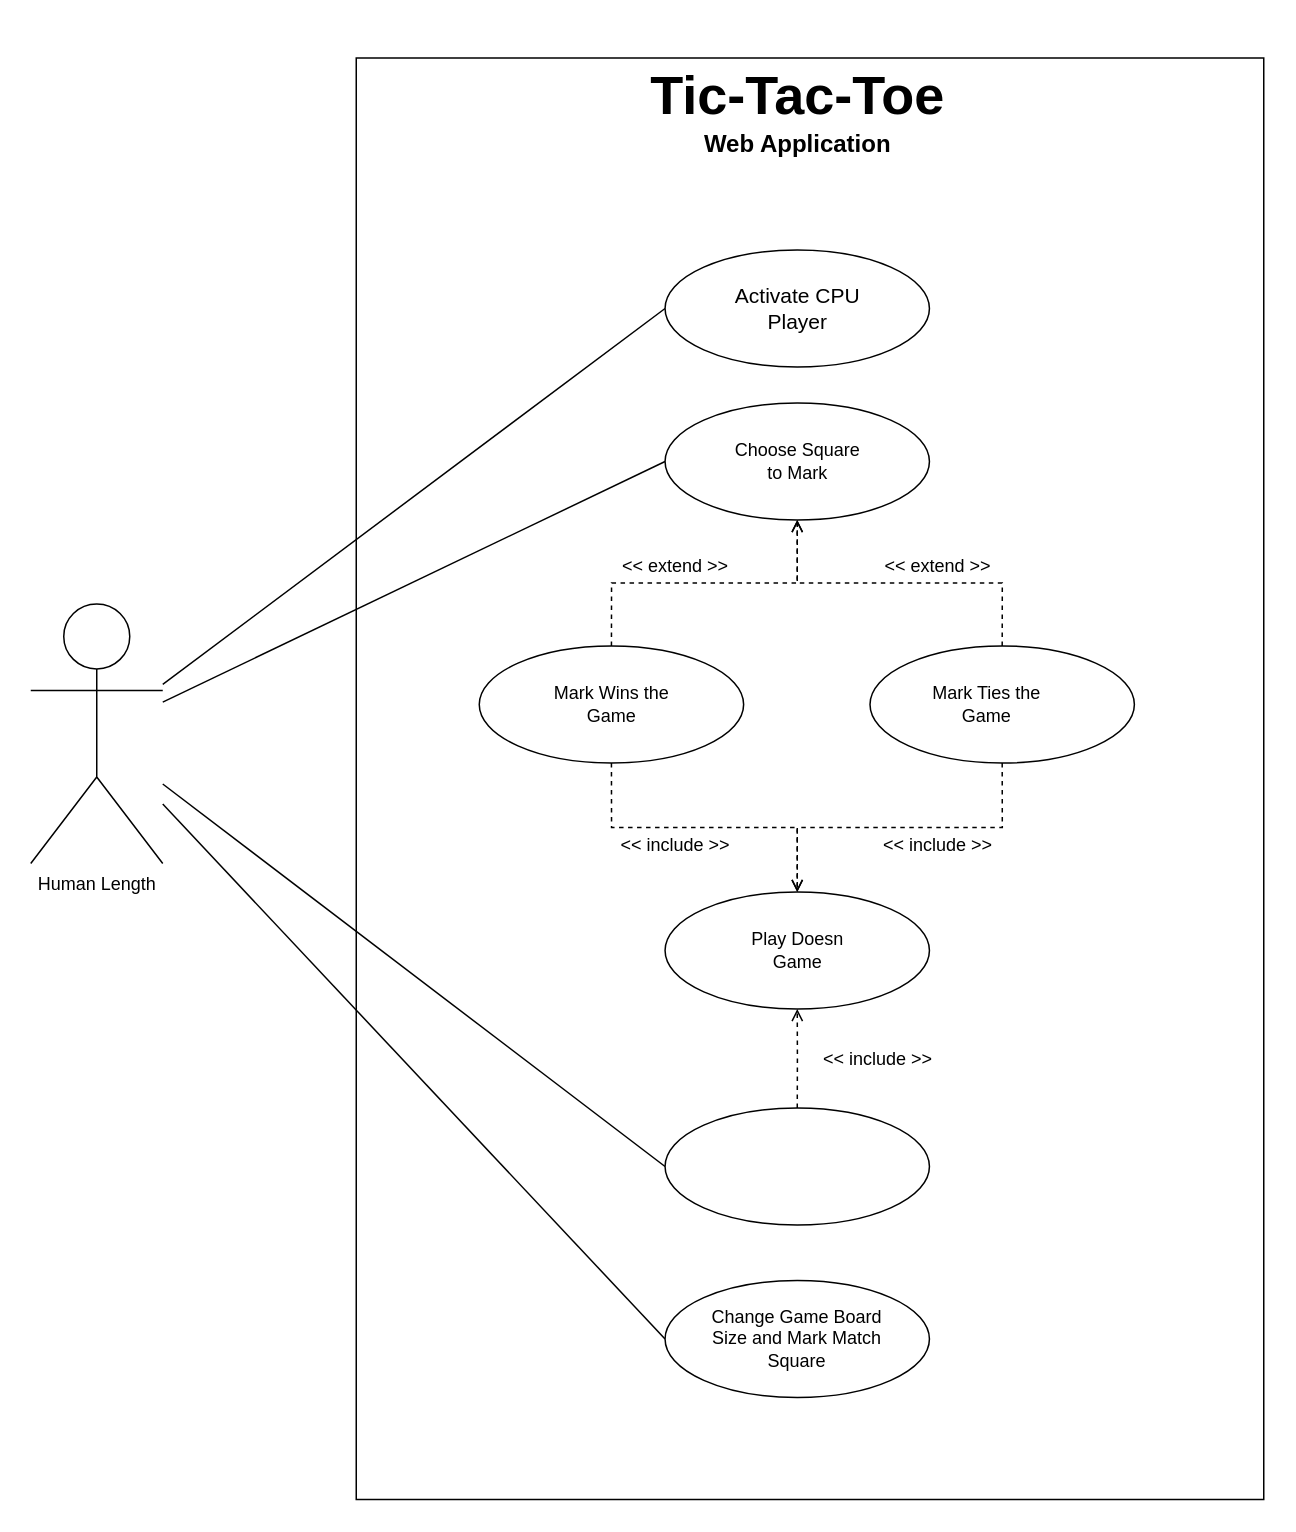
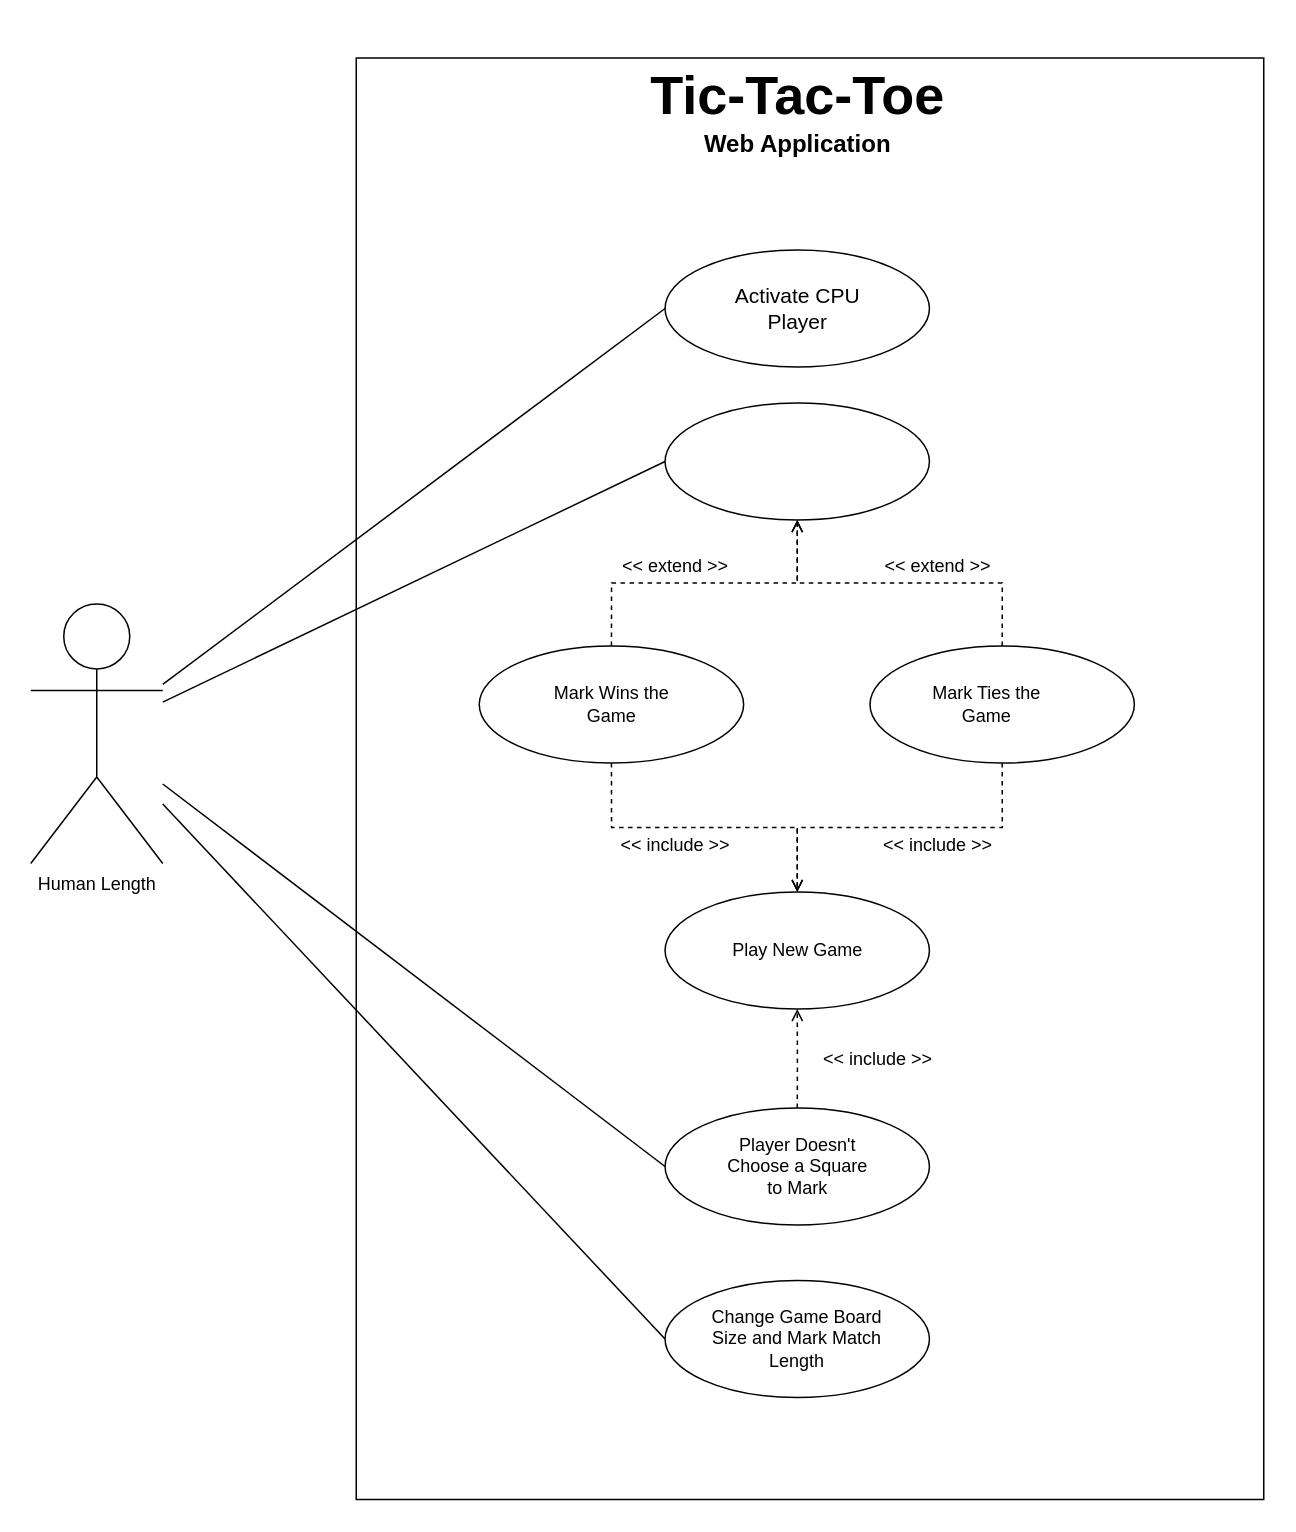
  <mxCell id="0" />
  <mxCell id="1" parent="0" />
  <mxCell id="2" value="" style="rounded=0;whiteSpace=wrap;html=1;" vertex="1" parent="1"><mxGeometry x="237" y="38" width="605" height="961" as="geometry" /></mxCell>
  <mxCell id="3" style="rounded=0;orthogonalLoop=1;jettySize=auto;html=1;entryX=0;entryY=0.5;entryDx=0;entryDy=0;endArrow=none;endFill=0;" edge="1" parent="1" source="7" target="8"><mxGeometry relative="1" as="geometry" /></mxCell>
  <mxCell id="4" style="rounded=0;orthogonalLoop=1;jettySize=auto;html=1;entryX=0;entryY=0.5;entryDx=0;entryDy=0;endArrow=none;endFill=0;" edge="1" parent="1" source="7" target="10"><mxGeometry relative="1" as="geometry" /></mxCell>
  <mxCell id="5" style="rounded=0;orthogonalLoop=1;jettySize=auto;html=1;entryX=0;entryY=0.5;entryDx=0;entryDy=0;endArrow=none;endFill=0;" edge="1" parent="1" source="7" target="25"><mxGeometry relative="1" as="geometry" /></mxCell>
  <mxCell id="6" style="rounded=0;orthogonalLoop=1;jettySize=auto;html=1;entryX=0;entryY=0.5;entryDx=0;entryDy=0;endArrow=none;endFill=0;" edge="1" parent="1" source="7" target="23"><mxGeometry relative="1" as="geometry" /></mxCell>
  <mxCell id="7" value="Human Length" style="shape=umlActor;verticalLabelPosition=bottom;verticalAlign=top;html=1;outlineConnect=0;" vertex="1" parent="1"><mxGeometry x="20" y="402" width="88" height="173" as="geometry" /></mxCell>
  <mxCell id="8" value="" style="ellipse;whiteSpace=wrap;html=1;" vertex="1" parent="1"><mxGeometry x="442.87" y="166" width="176.25" height="78" as="geometry" /></mxCell>
  <mxCell id="9" value="&lt;font style=&quot;font-size: 14px;&quot;&gt;Activate CPU Player&lt;/font&gt;" style="text;html=1;strokeColor=none;fillColor=none;align=center;verticalAlign=middle;whiteSpace=wrap;rounded=0;" vertex="1" parent="1"><mxGeometry x="482.5" y="183.5" width="97" height="43" as="geometry" /></mxCell>
  <mxCell id="10" value="" style="ellipse;whiteSpace=wrap;html=1;" vertex="1" parent="1"><mxGeometry x="442.87" y="268" width="176.25" height="78" as="geometry" /></mxCell>
- <mxCell id="11" value="Choose Square to Mark" style="text;html=1;strokeColor=none;fillColor=none;align=center;verticalAlign=middle;whiteSpace=wrap;rounded=0;" vertex="1" parent="1"><mxGeometry x="482.5" y="285.5" width="97" height="43" as="geometry" /></mxCell>
  <mxCell id="12" style="edgeStyle=orthogonalEdgeStyle;rounded=0;orthogonalLoop=1;jettySize=auto;html=1;entryX=0.5;entryY=1;entryDx=0;entryDy=0;dashed=1;endArrow=open;endFill=0;" edge="1" parent="1" source="14" target="10"><mxGeometry relative="1" as="geometry" /></mxCell>
  <mxCell id="13" style="edgeStyle=orthogonalEdgeStyle;rounded=0;orthogonalLoop=1;jettySize=auto;html=1;entryX=0.5;entryY=0;entryDx=0;entryDy=0;endArrow=open;endFill=0;dashed=1;" edge="1" parent="1" source="14" target="20"><mxGeometry relative="1" as="geometry" /></mxCell>
  <mxCell id="14" value="" style="ellipse;whiteSpace=wrap;html=1;" vertex="1" parent="1"><mxGeometry x="319.01" y="430" width="176.25" height="78" as="geometry" /></mxCell>
  <mxCell id="15" value="Mark Wins the Game" style="text;html=1;strokeColor=none;fillColor=none;align=center;verticalAlign=middle;whiteSpace=wrap;rounded=0;" vertex="1" parent="1"><mxGeometry x="358.64" y="447.5" width="97" height="43" as="geometry" /></mxCell>
  <mxCell id="16" style="edgeStyle=orthogonalEdgeStyle;rounded=0;orthogonalLoop=1;jettySize=auto;html=1;entryX=0.5;entryY=1;entryDx=0;entryDy=0;endArrow=open;endFill=0;dashed=1;" edge="1" parent="1" source="18" target="10"><mxGeometry relative="1" as="geometry" /></mxCell>
  <mxCell id="17" style="edgeStyle=orthogonalEdgeStyle;rounded=0;orthogonalLoop=1;jettySize=auto;html=1;entryX=0.5;entryY=0;entryDx=0;entryDy=0;dashed=1;endArrow=open;endFill=0;" edge="1" parent="1" source="18" target="20"><mxGeometry relative="1" as="geometry" /></mxCell>
  <mxCell id="18" value="" style="ellipse;whiteSpace=wrap;html=1;" vertex="1" parent="1"><mxGeometry x="579.51" y="430" width="176.25" height="78" as="geometry" /></mxCell>
  <mxCell id="19" value="Mark Ties the Game" style="text;html=1;strokeColor=none;fillColor=none;align=center;verticalAlign=middle;whiteSpace=wrap;rounded=0;" vertex="1" parent="1"><mxGeometry x="609.14" y="447.5" width="97" height="43" as="geometry" /></mxCell>
  <mxCell id="20" value="" style="ellipse;whiteSpace=wrap;html=1;" vertex="1" parent="1"><mxGeometry x="442.88" y="594" width="176.25" height="78" as="geometry" /></mxCell>
- <mxCell id="21" value="Play Doesn Game" style="text;html=1;strokeColor=none;fillColor=none;align=center;verticalAlign=middle;whiteSpace=wrap;rounded=0;" vertex="1" parent="1"><mxGeometry x="482.51" y="611.5" width="97" height="43" as="geometry" /></mxCell>
+ <mxCell id="21" value="Play New Game" style="text;html=1;strokeColor=none;fillColor=none;align=center;verticalAlign=middle;whiteSpace=wrap;rounded=0;" vertex="1" parent="1"><mxGeometry x="482.51" y="611.5" width="97" height="43" as="geometry" /></mxCell>
  <mxCell id="22" style="edgeStyle=orthogonalEdgeStyle;rounded=0;orthogonalLoop=1;jettySize=auto;html=1;entryX=0.5;entryY=1;entryDx=0;entryDy=0;endArrow=open;endFill=0;dashed=1;" edge="1" parent="1" source="23" target="20"><mxGeometry relative="1" as="geometry" /></mxCell>
  <mxCell id="23" value="" style="ellipse;whiteSpace=wrap;html=1;" vertex="1" parent="1"><mxGeometry x="442.87" y="738" width="176.25" height="78" as="geometry" /></mxCell>
+ <mxCell id="24" value="Player Doesn't Choose a Square to Mark" style="text;html=1;strokeColor=none;fillColor=none;align=center;verticalAlign=middle;whiteSpace=wrap;rounded=0;" vertex="1" parent="1"><mxGeometry x="482.5" y="755.5" width="97" height="43" as="geometry" /></mxCell>
  <mxCell id="25" value="" style="ellipse;whiteSpace=wrap;html=1;" vertex="1" parent="1"><mxGeometry x="442.87" y="853" width="176.25" height="78" as="geometry" /></mxCell>
- <mxCell id="26" value="Change Game Board Size and Mark Match Square" style="text;html=1;strokeColor=none;fillColor=none;align=center;verticalAlign=middle;whiteSpace=wrap;rounded=0;" vertex="1" parent="1"><mxGeometry x="468.25" y="870.5" width="125.5" height="43" as="geometry" /></mxCell>
+ <mxCell id="26" value="Change Game Board Size and Mark Match Length" style="text;html=1;strokeColor=none;fillColor=none;align=center;verticalAlign=middle;whiteSpace=wrap;rounded=0;" vertex="1" parent="1"><mxGeometry x="468.25" y="870.5" width="125.5" height="43" as="geometry" /></mxCell>
  <mxCell id="27" value="&amp;lt;&amp;lt; extend &amp;gt;&amp;gt;" style="text;html=1;strokeColor=none;fillColor=none;align=center;verticalAlign=middle;whiteSpace=wrap;rounded=0;" vertex="1" parent="1"><mxGeometry x="399" y="362" width="102" height="30" as="geometry" /></mxCell>
  <mxCell id="28" value="&amp;lt;&amp;lt; include &amp;gt;&amp;gt;" style="text;html=1;strokeColor=none;fillColor=none;align=center;verticalAlign=middle;whiteSpace=wrap;rounded=0;" vertex="1" parent="1"><mxGeometry x="574" y="548" width="102" height="30" as="geometry" /></mxCell>
  <mxCell id="29" value="&amp;lt;&amp;lt; include &amp;gt;&amp;gt;" style="text;html=1;strokeColor=none;fillColor=none;align=center;verticalAlign=middle;whiteSpace=wrap;rounded=0;" vertex="1" parent="1"><mxGeometry x="399" y="548" width="102" height="30" as="geometry" /></mxCell>
  <mxCell id="30" value="&amp;lt;&amp;lt; extend &amp;gt;&amp;gt;" style="text;html=1;strokeColor=none;fillColor=none;align=center;verticalAlign=middle;whiteSpace=wrap;rounded=0;" vertex="1" parent="1"><mxGeometry x="574" y="362" width="102" height="30" as="geometry" /></mxCell>
  <mxCell id="31" value="&amp;lt;&amp;lt; include &amp;gt;&amp;gt;" style="text;html=1;strokeColor=none;fillColor=none;align=center;verticalAlign=middle;whiteSpace=wrap;rounded=0;" vertex="1" parent="1"><mxGeometry x="534" y="691" width="102" height="30" as="geometry" /></mxCell>
  <mxCell id="32" value="&lt;div&gt;&lt;b&gt;&lt;font style=&quot;font-size: 36px;&quot;&gt;Tic-Tac-Toe&lt;/font&gt;&lt;/b&gt;&lt;/div&gt;&lt;div&gt;&lt;b&gt;&lt;font size=&quot;3&quot;&gt;Web Application&lt;br&gt;&lt;/font&gt;&lt;/b&gt;&lt;/div&gt;" style="text;html=1;strokeColor=none;fillColor=none;align=center;verticalAlign=middle;whiteSpace=wrap;rounded=0;" vertex="1" parent="1"><mxGeometry x="388.51" y="20" width="285" height="105" as="geometry" /></mxCell>
